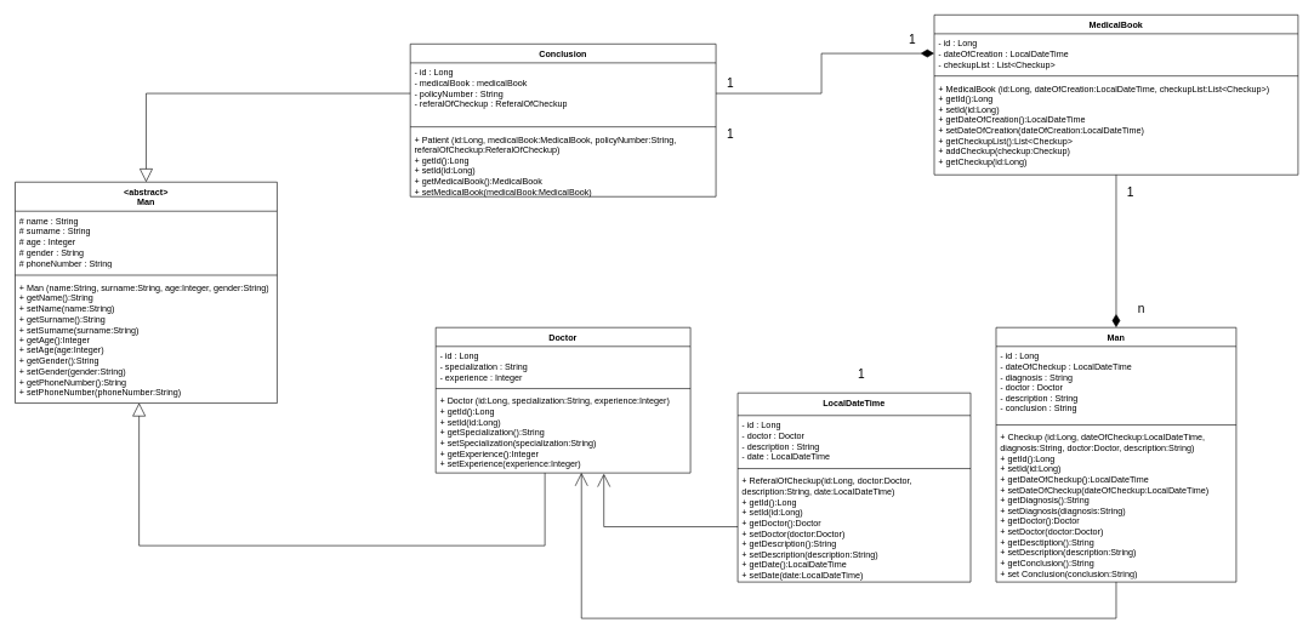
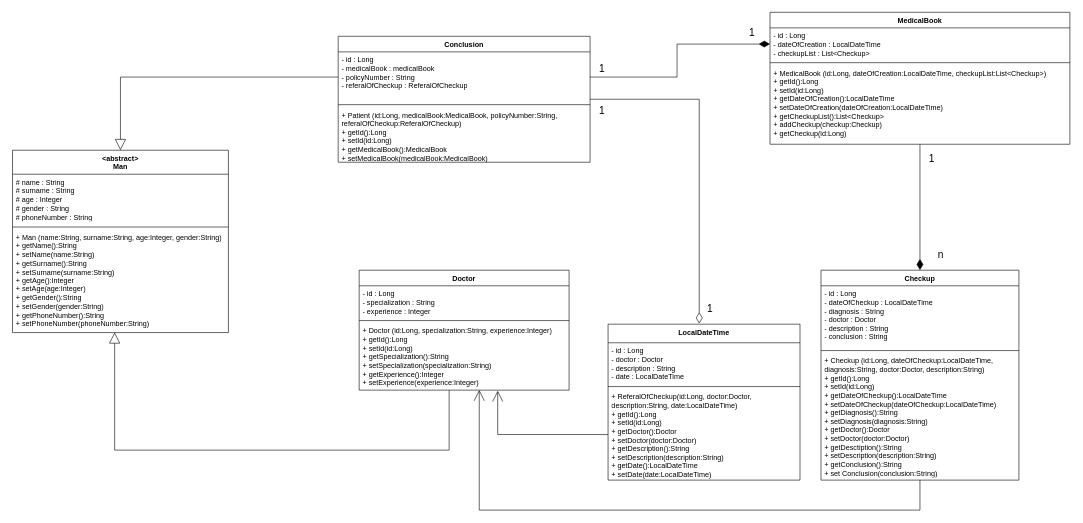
  <mxCell id="0" />
  <mxCell id="1" parent="0" />
+ <mxCell id="2" style="edgeStyle=orthogonalEdgeStyle;rounded=0;orthogonalLoop=1;jettySize=auto;html=1;entryX=0.475;entryY=-0.004;entryDx=0;entryDy=0;endArrow=diamondThin;endFill=0;entryPerimeter=0;startSize=20;endSize=16;" edge="1" parent="1" source="3" target="24"><mxGeometry relative="1" as="geometry" /></mxCell>
  <mxCell id="3" value="Conclusion" style="swimlane;fontStyle=1;align=center;verticalAlign=top;childLayout=stackLayout;horizontal=1;startSize=26;horizontalStack=0;resizeParent=1;resizeParentMax=0;resizeLast=0;collapsible=1;marginBottom=0;whiteSpace=wrap;html=1;" vertex="1" parent="1"><mxGeometry x="563" y="60" width="420" height="210" as="geometry" /></mxCell>
  <mxCell id="4" value="- id : Long&lt;div&gt;- medicalBook : medicalBook&lt;/div&gt;&lt;div&gt;- policyNumber : String&lt;/div&gt;&lt;div&gt;- referalOfCheckup : ReferalOfCheckup&lt;/div&gt;" style="text;strokeColor=none;fillColor=none;align=left;verticalAlign=top;spacingLeft=4;spacingRight=4;overflow=hidden;rotatable=0;points=[[0,0.5],[1,0.5]];portConstraint=eastwest;whiteSpace=wrap;html=1;" vertex="1" parent="3"><mxGeometry y="26" width="420" height="84" as="geometry" /></mxCell>
  <mxCell id="5" value="" style="line;strokeWidth=1;fillColor=none;align=left;verticalAlign=middle;spacingTop=-1;spacingLeft=3;spacingRight=3;rotatable=0;labelPosition=right;points=[];portConstraint=eastwest;strokeColor=inherit;" vertex="1" parent="3"><mxGeometry y="110" width="420" height="8" as="geometry" /></mxCell>
  <mxCell id="6" value="+ Patient (id:Long, medicalBook:MedicalBook, policyNumber:String, referalOfCheckup:ReferalOfCheckup)&lt;div&gt;+ getId():Long&lt;/div&gt;&lt;div&gt;+ setId(id:Long)&lt;/div&gt;&lt;div&gt;+ getMedicalBook():MedicalBook&lt;/div&gt;&lt;div&gt;+ setMedicalBook(medicalBook:MedicalBook)&lt;/div&gt;" style="text;strokeColor=none;fillColor=none;align=left;verticalAlign=top;spacingLeft=4;spacingRight=4;overflow=hidden;rotatable=0;points=[[0,0.5],[1,0.5]];portConstraint=eastwest;whiteSpace=wrap;html=1;" vertex="1" parent="3"><mxGeometry y="118" width="420" height="92" as="geometry" /></mxCell>
  <mxCell id="7" style="edgeStyle=orthogonalEdgeStyle;rounded=0;orthogonalLoop=1;jettySize=auto;html=1;endArrow=diamondThin;endFill=1;startSize=20;endSize=16;" edge="1" parent="1" source="8" target="12"><mxGeometry relative="1" as="geometry" /></mxCell>
  <mxCell id="8" value="MedicalBook" style="swimlane;fontStyle=1;align=center;verticalAlign=top;childLayout=stackLayout;horizontal=1;startSize=26;horizontalStack=0;resizeParent=1;resizeParentMax=0;resizeLast=0;collapsible=1;marginBottom=0;whiteSpace=wrap;html=1;" vertex="1" parent="1"><mxGeometry x="1283" y="20" width="500" height="220" as="geometry" /></mxCell>
  <mxCell id="9" value="- id : Long&lt;div&gt;- dateOfCreation : LocalDateTime&lt;/div&gt;&lt;div&gt;- checkupList : List&amp;lt;Checkup&amp;gt;&lt;/div&gt;" style="text;strokeColor=none;fillColor=none;align=left;verticalAlign=top;spacingLeft=4;spacingRight=4;overflow=hidden;rotatable=0;points=[[0,0.5],[1,0.5]];portConstraint=eastwest;whiteSpace=wrap;html=1;" vertex="1" parent="8"><mxGeometry y="26" width="500" height="54" as="geometry" /></mxCell>
  <mxCell id="10" value="" style="line;strokeWidth=1;fillColor=none;align=left;verticalAlign=middle;spacingTop=-1;spacingLeft=3;spacingRight=3;rotatable=0;labelPosition=right;points=[];portConstraint=eastwest;strokeColor=inherit;" vertex="1" parent="8"><mxGeometry y="80" width="500" height="8" as="geometry" /></mxCell>
  <mxCell id="11" value="+ MedicalBook (id:Long, dateOfCreation:LocalDateTime, checkupList:List&amp;lt;Checkup&amp;gt;)&lt;div&gt;+ getId():Long&lt;/div&gt;&lt;div&gt;+ setId(id:Long)&lt;/div&gt;&lt;div&gt;+ getDateOfCreation():LocalDateTime&lt;/div&gt;&lt;div&gt;+ setDateOfCreation(dateOfCreation:LocalDateTime)&lt;/div&gt;&lt;div&gt;+ getCheckupList():List&amp;lt;Checkup&amp;gt;&lt;/div&gt;&lt;div&gt;+ addCheckup(checkup:Checkup)&lt;/div&gt;&lt;div&gt;+ getCheckup(id:Long)&lt;/div&gt;" style="text;strokeColor=none;fillColor=none;align=left;verticalAlign=top;spacingLeft=4;spacingRight=4;overflow=hidden;rotatable=0;points=[[0,0.5],[1,0.5]];portConstraint=eastwest;whiteSpace=wrap;html=1;" vertex="1" parent="8"><mxGeometry y="88" width="500" height="132" as="geometry" /></mxCell>
- <mxCell id="12" value="Man" style="swimlane;fontStyle=1;align=center;verticalAlign=top;childLayout=stackLayout;horizontal=1;startSize=26;horizontalStack=0;resizeParent=1;resizeParentMax=0;resizeLast=0;collapsible=1;marginBottom=0;whiteSpace=wrap;html=1;" vertex="1" parent="1"><mxGeometry x="1368" y="450" width="330" height="350" as="geometry" /></mxCell>
+ <mxCell id="12" value="Checkup" style="swimlane;fontStyle=1;align=center;verticalAlign=top;childLayout=stackLayout;horizontal=1;startSize=26;horizontalStack=0;resizeParent=1;resizeParentMax=0;resizeLast=0;collapsible=1;marginBottom=0;whiteSpace=wrap;html=1;" vertex="1" parent="1"><mxGeometry x="1368" y="450" width="330" height="350" as="geometry" /></mxCell>
  <mxCell id="13" value="- id : Long&lt;div&gt;- dateOfCheckup : LocalDateTime&lt;/div&gt;&lt;div&gt;- diagnosis : String&lt;/div&gt;&lt;div&gt;- doctor : Doctor&lt;/div&gt;&lt;div&gt;- description : String&lt;/div&gt;&lt;div&gt;- conclusion : String&lt;/div&gt;" style="text;strokeColor=none;fillColor=none;align=left;verticalAlign=top;spacingLeft=4;spacingRight=4;overflow=hidden;rotatable=0;points=[[0,0.5],[1,0.5]];portConstraint=eastwest;whiteSpace=wrap;html=1;" vertex="1" parent="12"><mxGeometry y="26" width="330" height="104" as="geometry" /></mxCell>
  <mxCell id="14" value="" style="line;strokeWidth=1;fillColor=none;align=left;verticalAlign=middle;spacingTop=-1;spacingLeft=3;spacingRight=3;rotatable=0;labelPosition=right;points=[];portConstraint=eastwest;strokeColor=inherit;" vertex="1" parent="12"><mxGeometry y="130" width="330" height="8" as="geometry" /></mxCell>
  <mxCell id="15" value="+ Checkup (id:Long, dateOfCheckup:LocalDateTime, diagnosis:String, doctor:Doctor, description:String)&lt;div&gt;+ getId():Long&lt;/div&gt;&lt;div&gt;+ setId(id:Long)&lt;/div&gt;&lt;div&gt;+ getDateOfCheckup():LocalDateTime&lt;/div&gt;&lt;div&gt;+ setDateOfCheckup(dateOfCheckup:LocalDateTime)&lt;/div&gt;&lt;div&gt;+ getDiagnosis():String&lt;/div&gt;&lt;div&gt;+ setDiagnosis(diagnosis:String)&lt;/div&gt;&lt;div&gt;+ getDoctor():Doctor&lt;/div&gt;&lt;div&gt;+ setDoctor(doctor:Doctor)&lt;/div&gt;&lt;div&gt;+ getDesctiption():String&lt;/div&gt;&lt;div&gt;+ setDescription(description:String)&lt;/div&gt;&lt;div&gt;+ getConclusion():String&lt;/div&gt;&lt;div&gt;+ set Conclusion(conclusion:String)&lt;/div&gt;" style="text;strokeColor=none;fillColor=none;align=left;verticalAlign=top;spacingLeft=4;spacingRight=4;overflow=hidden;rotatable=0;points=[[0,0.5],[1,0.5]];portConstraint=eastwest;whiteSpace=wrap;html=1;" vertex="1" parent="12"><mxGeometry y="138" width="330" height="212" as="geometry" /></mxCell>
  <mxCell id="16" value="&amp;lt;abstract&amp;gt;&lt;br&gt;Man" style="swimlane;fontStyle=1;align=center;verticalAlign=top;childLayout=stackLayout;horizontal=1;startSize=40;horizontalStack=0;resizeParent=1;resizeParentMax=0;resizeLast=0;collapsible=1;marginBottom=0;whiteSpace=wrap;html=1;" vertex="1" parent="1"><mxGeometry x="20" y="250" width="360" height="304" as="geometry" /></mxCell>
  <mxCell id="17" value="# name : String&lt;div&gt;# surname : String&lt;/div&gt;&lt;div&gt;# age : Integer&lt;/div&gt;&lt;div&gt;# gender : String&lt;/div&gt;&lt;div&gt;# phoneNumber : String&lt;/div&gt;" style="text;strokeColor=none;fillColor=none;align=left;verticalAlign=top;spacingLeft=4;spacingRight=4;overflow=hidden;rotatable=0;points=[[0,0.5],[1,0.5]];portConstraint=eastwest;whiteSpace=wrap;html=1;" vertex="1" parent="16"><mxGeometry y="40" width="360" height="84" as="geometry" /></mxCell>
  <mxCell id="18" value="" style="line;strokeWidth=1;fillColor=none;align=left;verticalAlign=middle;spacingTop=-1;spacingLeft=3;spacingRight=3;rotatable=0;labelPosition=right;points=[];portConstraint=eastwest;strokeColor=inherit;" vertex="1" parent="16"><mxGeometry y="124" width="360" height="8" as="geometry" /></mxCell>
  <mxCell id="19" value="+ Man (name:String, surname:String, age:Integer, gender:String)&lt;div&gt;+ getName():String&lt;/div&gt;&lt;div&gt;+ setName(name:String)&lt;/div&gt;&lt;div&gt;+ getSurname():String&lt;/div&gt;&lt;div&gt;+ setSurname(surname:String)&lt;/div&gt;&lt;div&gt;+ getAge():Integer&lt;/div&gt;&lt;div&gt;+ setAge(age:Integer)&lt;/div&gt;&lt;div&gt;+ getGender():String&lt;/div&gt;&lt;div&gt;+ setGender(gender:String)&lt;/div&gt;&lt;div&gt;+ getPhoneNumber():String&lt;/div&gt;&lt;div&gt;+ setPhoneNumber(phoneNumber:String)&lt;/div&gt;" style="text;strokeColor=none;fillColor=none;align=left;verticalAlign=top;spacingLeft=4;spacingRight=4;overflow=hidden;rotatable=0;points=[[0,0.5],[1,0.5]];portConstraint=eastwest;whiteSpace=wrap;html=1;" vertex="1" parent="16"><mxGeometry y="132" width="360" height="172" as="geometry" /></mxCell>
  <mxCell id="20" value="Doctor" style="swimlane;fontStyle=1;align=center;verticalAlign=top;childLayout=stackLayout;horizontal=1;startSize=26;horizontalStack=0;resizeParent=1;resizeParentMax=0;resizeLast=0;collapsible=1;marginBottom=0;whiteSpace=wrap;html=1;" vertex="1" parent="1"><mxGeometry x="598" y="450" width="350" height="200" as="geometry" /></mxCell>
  <mxCell id="21" value="- id : Long&lt;div&gt;- specialization : String&lt;/div&gt;&lt;div&gt;- experience : Integer&lt;/div&gt;&lt;div&gt;&amp;nbsp;&lt;/div&gt;" style="text;strokeColor=none;fillColor=none;align=left;verticalAlign=top;spacingLeft=4;spacingRight=4;overflow=hidden;rotatable=0;points=[[0,0.5],[1,0.5]];portConstraint=eastwest;whiteSpace=wrap;html=1;" vertex="1" parent="20"><mxGeometry y="26" width="350" height="54" as="geometry" /></mxCell>
  <mxCell id="22" value="" style="line;strokeWidth=1;fillColor=none;align=left;verticalAlign=middle;spacingTop=-1;spacingLeft=3;spacingRight=3;rotatable=0;labelPosition=right;points=[];portConstraint=eastwest;strokeColor=inherit;" vertex="1" parent="20"><mxGeometry y="80" width="350" height="8" as="geometry" /></mxCell>
  <mxCell id="23" value="+ Doctor (id:Long, specialization:String, experience:Integer)&amp;nbsp;&lt;div&gt;+ getId():Long&lt;/div&gt;&lt;div&gt;+ setId(id:Long)&lt;/div&gt;&lt;div&gt;+ getSpecialization():String&lt;/div&gt;&lt;div&gt;+ setSpecialization(specialization:String)&lt;/div&gt;&lt;div&gt;+ getExperience():Integer&lt;/div&gt;&lt;div&gt;+ setExperience(experience:Integer)&lt;/div&gt;" style="text;strokeColor=none;fillColor=none;align=left;verticalAlign=top;spacingLeft=4;spacingRight=4;overflow=hidden;rotatable=0;points=[[0,0.5],[1,0.5]];portConstraint=eastwest;whiteSpace=wrap;html=1;" vertex="1" parent="20"><mxGeometry y="88" width="350" height="112" as="geometry" /></mxCell>
  <mxCell id="24" value="LocalDateTime&lt;div&gt;&lt;br&gt;&lt;/div&gt;" style="swimlane;fontStyle=1;align=center;verticalAlign=top;childLayout=stackLayout;horizontal=1;startSize=31;horizontalStack=0;resizeParent=1;resizeParentMax=0;resizeLast=0;collapsible=1;marginBottom=0;whiteSpace=wrap;html=1;" vertex="1" parent="1"><mxGeometry x="1013" y="540" width="320" height="260" as="geometry" /></mxCell>
  <mxCell id="25" value="- id : Long&lt;div&gt;- doctor : Doctor&lt;/div&gt;&lt;div&gt;- description : String&lt;/div&gt;&lt;div&gt;- date : LocalDateTime&lt;/div&gt;" style="text;strokeColor=none;fillColor=none;align=left;verticalAlign=top;spacingLeft=4;spacingRight=4;overflow=hidden;rotatable=0;points=[[0,0.5],[1,0.5]];portConstraint=eastwest;whiteSpace=wrap;html=1;" vertex="1" parent="24"><mxGeometry y="31" width="320" height="69" as="geometry" /></mxCell>
  <mxCell id="26" value="" style="line;strokeWidth=1;fillColor=none;align=left;verticalAlign=middle;spacingTop=-1;spacingLeft=3;spacingRight=3;rotatable=0;labelPosition=right;points=[];portConstraint=eastwest;strokeColor=inherit;" vertex="1" parent="24"><mxGeometry y="100" width="320" height="8" as="geometry" /></mxCell>
  <mxCell id="27" value="+ ReferalOfCheckup(id:Long, doctor:Doctor, description:String, date:LocalDateTime)&lt;div&gt;+ getId():Long&lt;/div&gt;&lt;div&gt;+ setId(id:Long)&lt;/div&gt;&lt;div&gt;+ getDoctor():Doctor&lt;/div&gt;&lt;div&gt;+ setDoctor(doctor:Doctor)&lt;/div&gt;&lt;div&gt;+ getDescription():String&lt;/div&gt;&lt;div&gt;+ setDescription(description:String)&lt;/div&gt;&lt;div&gt;+ getDate():LocalDateTime&lt;/div&gt;&lt;div&gt;+ setDate(date:LocalDateTime)&lt;/div&gt;" style="text;strokeColor=none;fillColor=none;align=left;verticalAlign=top;spacingLeft=4;spacingRight=4;overflow=hidden;rotatable=0;points=[[0,0.5],[1,0.5]];portConstraint=eastwest;whiteSpace=wrap;html=1;" vertex="1" parent="24"><mxGeometry y="108" width="320" height="152" as="geometry" /></mxCell>
  <mxCell id="28" style="edgeStyle=orthogonalEdgeStyle;rounded=0;orthogonalLoop=1;jettySize=auto;html=1;endArrow=block;endFill=0;entryX=0.5;entryY=0;entryDx=0;entryDy=0;startSize=20;endSize=16;" edge="1" parent="1" source="4" target="16"><mxGeometry relative="1" as="geometry"><mxPoint x="503" y="380" as="targetPoint" /></mxGeometry></mxCell>
  <mxCell id="29" style="edgeStyle=orthogonalEdgeStyle;rounded=0;orthogonalLoop=1;jettySize=auto;html=1;entryX=0.473;entryY=0.998;entryDx=0;entryDy=0;entryPerimeter=0;endArrow=block;endFill=0;startSize=20;endSize=16;" edge="1" parent="1" source="20" target="19"><mxGeometry relative="1" as="geometry"><Array as="points"><mxPoint x="748" y="750" /><mxPoint x="190" y="750" /></Array></mxGeometry></mxCell>
  <mxCell id="30" style="edgeStyle=orthogonalEdgeStyle;rounded=0;orthogonalLoop=1;jettySize=auto;html=1;entryX=0;entryY=0.5;entryDx=0;entryDy=0;endArrow=diamondThin;endFill=1;startSize=20;endSize=16;" edge="1" parent="1" source="4" target="9"><mxGeometry relative="1" as="geometry" /></mxCell>
  <mxCell id="31" style="edgeStyle=orthogonalEdgeStyle;rounded=0;orthogonalLoop=1;jettySize=auto;html=1;entryX=0.66;entryY=1.009;entryDx=0;entryDy=0;entryPerimeter=0;endArrow=open;endFill=0;startSize=20;endSize=16;" edge="1" parent="1" source="27" target="23"><mxGeometry relative="1" as="geometry" /></mxCell>
  <mxCell id="32" style="edgeStyle=orthogonalEdgeStyle;rounded=0;orthogonalLoop=1;jettySize=auto;html=1;entryX=0.572;entryY=0.997;entryDx=0;entryDy=0;entryPerimeter=0;endArrow=open;endFill=0;startSize=20;endSize=16;" edge="1" parent="1" source="12" target="23"><mxGeometry relative="1" as="geometry"><Array as="points"><mxPoint x="1533" y="850" /><mxPoint x="798" y="850" /></Array></mxGeometry></mxCell>
  <mxCell id="33" value="1" style="text;html=1;whiteSpace=wrap;strokeColor=none;fillColor=none;align=center;verticalAlign=middle;rounded=0;fontSize=17;" vertex="1" parent="1"><mxGeometry x="973" y="100" width="60" height="30" as="geometry" /></mxCell>
  <mxCell id="34" value="1" style="text;html=1;whiteSpace=wrap;strokeColor=none;fillColor=none;align=center;verticalAlign=middle;rounded=0;fontSize=17;" vertex="1" parent="1"><mxGeometry x="1223" y="40" width="60" height="30" as="geometry" /></mxCell>
  <mxCell id="35" value="1" style="text;html=1;whiteSpace=wrap;strokeColor=none;fillColor=none;align=center;verticalAlign=middle;rounded=0;fontSize=17;" vertex="1" parent="1"><mxGeometry x="1523" y="250" width="60" height="30" as="geometry" /></mxCell>
  <mxCell id="36" value="n" style="text;html=1;whiteSpace=wrap;strokeColor=none;fillColor=none;align=center;verticalAlign=middle;rounded=0;fontSize=17;" vertex="1" parent="1"><mxGeometry x="1538" y="410" width="60" height="30" as="geometry" /></mxCell>
  <mxCell id="37" value="1" style="text;html=1;whiteSpace=wrap;strokeColor=none;fillColor=none;align=center;verticalAlign=middle;rounded=0;fontSize=17;" vertex="1" parent="1"><mxGeometry x="1153" y="500" width="60" height="30" as="geometry" /></mxCell>
  <mxCell id="38" value="1" style="text;html=1;whiteSpace=wrap;strokeColor=none;fillColor=none;align=center;verticalAlign=middle;rounded=0;fontSize=17;" vertex="1" parent="1"><mxGeometry x="973" y="170" width="60" height="30" as="geometry" /></mxCell>
